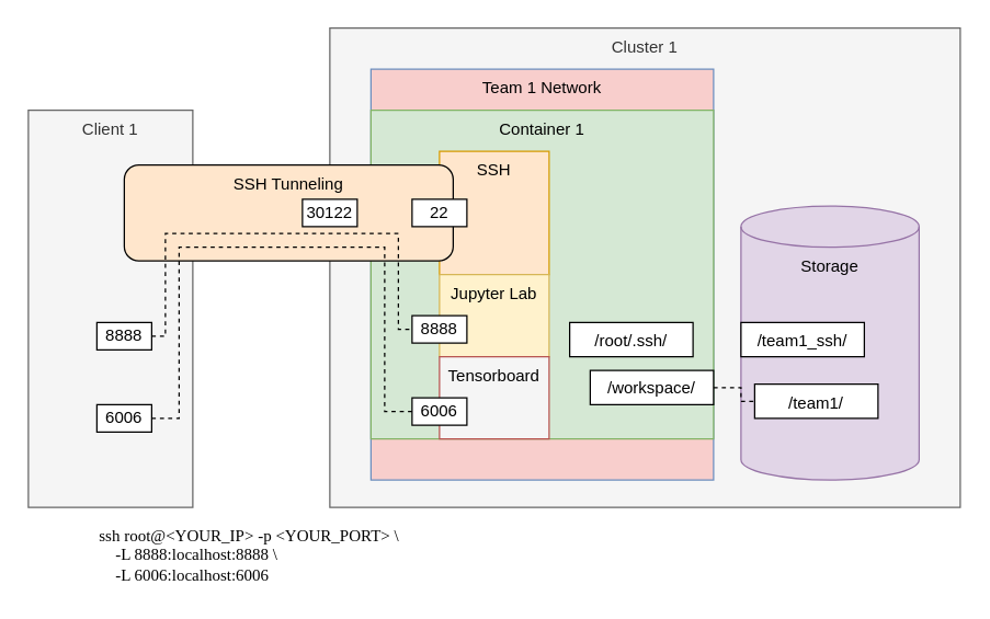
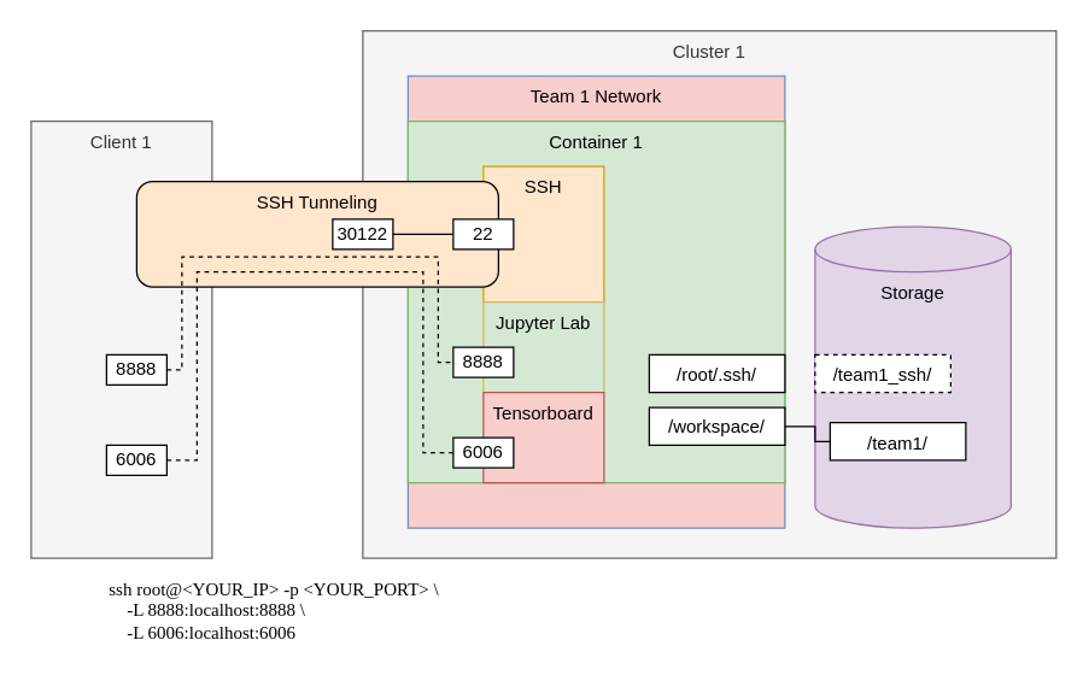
  <mxCell id="0" />
  <mxCell id="1" parent="0" />
  <mxCell id="2" value="Cluster 1" style="rounded=0;whiteSpace=wrap;html=1;horizontal=1;verticalAlign=top;fillColor=#f5f5f5;fontColor=#333333;strokeColor=#666666;" vertex="1" parent="1"><mxGeometry x="240" y="20" width="460" height="350" as="geometry" /></mxCell>
  <mxCell id="3" value="Team 1 Network" style="rounded=0;whiteSpace=wrap;html=1;verticalAlign=top;fillColor=#f8cecc;strokeColor=#6c8ebf;" vertex="1" parent="1"><mxGeometry x="270" y="50" width="250" height="300" as="geometry" /></mxCell>
  <mxCell id="4" value="Storage" style="shape=cylinder3;whiteSpace=wrap;html=1;boundedLbl=1;backgroundOutline=1;size=15;fillColor=#e1d5e7;strokeColor=#9673a6;verticalAlign=top;" vertex="1" parent="1"><mxGeometry x="540" y="150" width="130" height="200" as="geometry" /></mxCell>
  <mxCell id="5" value="Container 1" style="rounded=0;whiteSpace=wrap;html=1;verticalAlign=top;fillColor=#d5e8d4;strokeColor=#82b366;" vertex="1" parent="1"><mxGeometry x="270" y="80" width="250" height="240" as="geometry" /></mxCell>
  <mxCell id="6" value="&lt;div&gt;ssh root@&amp;lt;YOUR_IP&amp;gt; -p &amp;lt;YOUR_PORT&amp;gt; \&lt;/div&gt;&lt;div&gt;&amp;nbsp;&amp;nbsp;&amp;nbsp; -L 8888:localhost:8888 \&lt;/div&gt;&lt;div&gt;&amp;nbsp;&amp;nbsp;&amp;nbsp; -L 6006:localhost:6006&lt;/div&gt;" style="text;html=1;align=left;verticalAlign=middle;whiteSpace=wrap;rounded=0;fontFamily=Consolas;" vertex="1" parent="1"><mxGeometry x="70" y="380" width="270" height="50" as="geometry" /></mxCell>
- <mxCell id="7" style="edgeStyle=orthogonalEdgeStyle;rounded=0;orthogonalLoop=1;jettySize=auto;html=1;entryX=0;entryY=0.5;entryDx=0;entryDy=0;fontFamily=Helvetica;fontSize=12;fontColor=default;endArrow=none;endFill=0;dashed=1;" edge="1" parent="1" source="8" target="25"><mxGeometry relative="1" as="geometry" /></mxCell>
+ <mxCell id="7" style="edgeStyle=orthogonalEdgeStyle;rounded=0;orthogonalLoop=1;jettySize=auto;html=1;entryX=0;entryY=0.5;entryDx=0;entryDy=0;fontFamily=Helvetica;fontSize=12;fontColor=default;endArrow=none;endFill=0;" edge="1" parent="1" source="8" target="25"><mxGeometry relative="1" as="geometry" /></mxCell>
  <mxCell id="8" value="/workspace/" style="text;html=1;align=center;verticalAlign=middle;whiteSpace=wrap;rounded=0;fillColor=default;strokeColor=default;" vertex="1" parent="1"><mxGeometry x="430" y="270" width="90" height="25" as="geometry" /></mxCell>
  <mxCell id="9" value="&lt;div&gt;SSH&lt;/div&gt;" style="rounded=0;whiteSpace=wrap;html=1;verticalAlign=top;fillColor=#ffe6cc;strokeColor=#d79b00;labelBackgroundColor=none;shadow=0;glass=0;" vertex="1" parent="1"><mxGeometry x="320" y="110" width="80" height="90" as="geometry" /></mxCell>
- <mxCell id="10" value="Jupyter Lab" style="rounded=0;whiteSpace=wrap;html=1;verticalAlign=top;fillColor=#fff2cc;strokeColor=#d6b656;" vertex="1" parent="1"><mxGeometry x="320" y="200" width="80" height="60" as="geometry" /></mxCell>
- <mxCell id="11" value="Tensorboard" style="rounded=0;whiteSpace=wrap;html=1;verticalAlign=top;fillColor=#f5f5f5;strokeColor=#b85450;" vertex="1" parent="1"><mxGeometry x="320" y="260" width="80" height="60" as="geometry" /></mxCell>
+ <mxCell id="10" value="Jupyter Lab" style="rounded=0;whiteSpace=wrap;html=1;verticalAlign=top;fillColor=#d5e8d4;strokeColor=#d6b656;" vertex="1" parent="1"><mxGeometry x="320" y="200" width="80" height="60" as="geometry" /></mxCell>
+ <mxCell id="11" value="Tensorboard" style="rounded=0;whiteSpace=wrap;html=1;verticalAlign=top;fillColor=#f8cecc;strokeColor=#b85450;" vertex="1" parent="1"><mxGeometry x="320" y="260" width="80" height="60" as="geometry" /></mxCell>
  <mxCell id="12" value="Client 1" style="rounded=0;whiteSpace=wrap;html=1;verticalAlign=top;fillColor=#f5f5f5;fontColor=#333333;strokeColor=#666666;" vertex="1" parent="1"><mxGeometry x="20" y="80" width="120" height="290" as="geometry" /></mxCell>
  <mxCell id="13" value="SSH Tunneling" style="rounded=1;whiteSpace=wrap;html=1;fillStyle=diag;align=center;verticalAlign=top;fontFamily=Helvetica;fontSize=12;fillColor=#ffe6cc;" vertex="1" parent="1"><mxGeometry x="90" y="120" width="240" height="70" as="geometry" /></mxCell>
  <mxCell id="14" value="8888" style="text;html=1;align=center;verticalAlign=middle;whiteSpace=wrap;rounded=0;fontFamily=Helvetica;fontSize=12;fillColor=default;gradientColor=none;strokeColor=default;" vertex="1" parent="1"><mxGeometry x="300" y="230" width="40" height="20" as="geometry" /></mxCell>
  <mxCell id="15" value="6006" style="text;html=1;align=center;verticalAlign=middle;whiteSpace=wrap;rounded=0;fontFamily=Helvetica;fontSize=12;fillColor=default;gradientColor=none;strokeColor=default;" vertex="1" parent="1"><mxGeometry x="300" y="290" width="40" height="20" as="geometry" /></mxCell>
  <mxCell id="16" value="22" style="text;html=1;align=center;verticalAlign=middle;whiteSpace=wrap;rounded=0;fontFamily=Helvetica;fontSize=12;fillColor=default;gradientColor=none;strokeColor=default;" vertex="1" parent="1"><mxGeometry x="300" y="145" width="40" height="20" as="geometry" /></mxCell>
+ <mxCell id="17" value="" style="edgeStyle=orthogonalEdgeStyle;rounded=0;orthogonalLoop=1;jettySize=auto;html=1;fontFamily=Helvetica;fontSize=12;fontColor=default;startArrow=none;startFill=0;endArrow=none;endFill=0;" edge="1" parent="1" source="18" target="16"><mxGeometry relative="1" as="geometry" /></mxCell>
  <mxCell id="18" value="30122" style="text;html=1;align=center;verticalAlign=middle;whiteSpace=wrap;rounded=0;fontFamily=Helvetica;fontSize=12;fillColor=default;gradientColor=none;strokeColor=default;" vertex="1" parent="1"><mxGeometry x="220" y="145" width="40" height="20" as="geometry" /></mxCell>
  <mxCell id="19" style="edgeStyle=orthogonalEdgeStyle;rounded=0;orthogonalLoop=1;jettySize=auto;html=1;entryX=0;entryY=0.5;entryDx=0;entryDy=0;fontFamily=Helvetica;fontSize=12;fontColor=default;startArrow=none;startFill=0;endArrow=none;endFill=0;dashed=1;" edge="1" parent="1" source="20" target="14"><mxGeometry relative="1" as="geometry"><Array as="points"><mxPoint x="120" y="245" /><mxPoint x="120" y="170" /><mxPoint x="290" y="170" /><mxPoint x="290" y="240" /></Array></mxGeometry></mxCell>
  <mxCell id="20" value="8888" style="text;html=1;align=center;verticalAlign=middle;whiteSpace=wrap;rounded=0;fontFamily=Helvetica;fontSize=12;fillColor=default;gradientColor=none;strokeColor=default;" vertex="1" parent="1"><mxGeometry x="70" y="235" width="40" height="20" as="geometry" /></mxCell>
  <mxCell id="21" style="edgeStyle=orthogonalEdgeStyle;rounded=0;orthogonalLoop=1;jettySize=auto;html=1;entryX=0;entryY=0.5;entryDx=0;entryDy=0;fontFamily=Helvetica;fontSize=12;fontColor=default;dashed=1;endArrow=none;endFill=0;" edge="1" parent="1" source="22" target="15"><mxGeometry relative="1" as="geometry"><Array as="points"><mxPoint x="130" y="305" /><mxPoint x="130" y="180" /><mxPoint x="280" y="180" /><mxPoint x="280" y="300" /></Array></mxGeometry></mxCell>
  <mxCell id="22" value="6006" style="text;html=1;align=center;verticalAlign=middle;whiteSpace=wrap;rounded=0;fontFamily=Helvetica;fontSize=12;fillColor=default;gradientColor=none;strokeColor=default;" vertex="1" parent="1"><mxGeometry x="70" y="295" width="40" height="20" as="geometry" /></mxCell>
- <mxCell id="23" value="&lt;div&gt;/root/.ssh/&lt;/div&gt;" style="rounded=0;whiteSpace=wrap;html=1;fillStyle=diag;strokeColor=default;align=center;verticalAlign=top;fontFamily=Helvetica;fontSize=12;fontColor=default;fillColor=default;" vertex="1" parent="1"><mxGeometry x="415" y="235" width="90" height="25" as="geometry" /></mxCell>
- <mxCell id="24" value="/team1_ssh/" style="rounded=0;whiteSpace=wrap;html=1;fillStyle=diag;strokeColor=default;align=center;verticalAlign=top;fontFamily=Helvetica;fontSize=12;fontColor=default;fillColor=default;" vertex="1" parent="1"><mxGeometry x="540" y="235" width="90" height="25" as="geometry" /></mxCell>
+ <mxCell id="23" value="&lt;div&gt;/root/.ssh/&lt;/div&gt;" style="rounded=0;whiteSpace=wrap;html=1;fillStyle=diag;strokeColor=default;align=center;verticalAlign=top;fontFamily=Helvetica;fontSize=12;fontColor=default;fillColor=default;" vertex="1" parent="1"><mxGeometry x="430" y="235" width="90" height="25" as="geometry" /></mxCell>
+ <mxCell id="24" value="/team1_ssh/" style="rounded=0;whiteSpace=wrap;html=1;fillStyle=diag;strokeColor=default;align=center;verticalAlign=top;fontFamily=Helvetica;fontSize=12;fontColor=default;fillColor=default;dashed=1;" vertex="1" parent="1"><mxGeometry x="540" y="235" width="90" height="25" as="geometry" /></mxCell>
  <mxCell id="25" value="/team1/" style="rounded=0;whiteSpace=wrap;html=1;fillStyle=diag;strokeColor=default;align=center;verticalAlign=top;fontFamily=Helvetica;fontSize=12;fontColor=default;fillColor=default;" vertex="1" parent="1"><mxGeometry x="550" y="280" width="90" height="25" as="geometry" /></mxCell>
